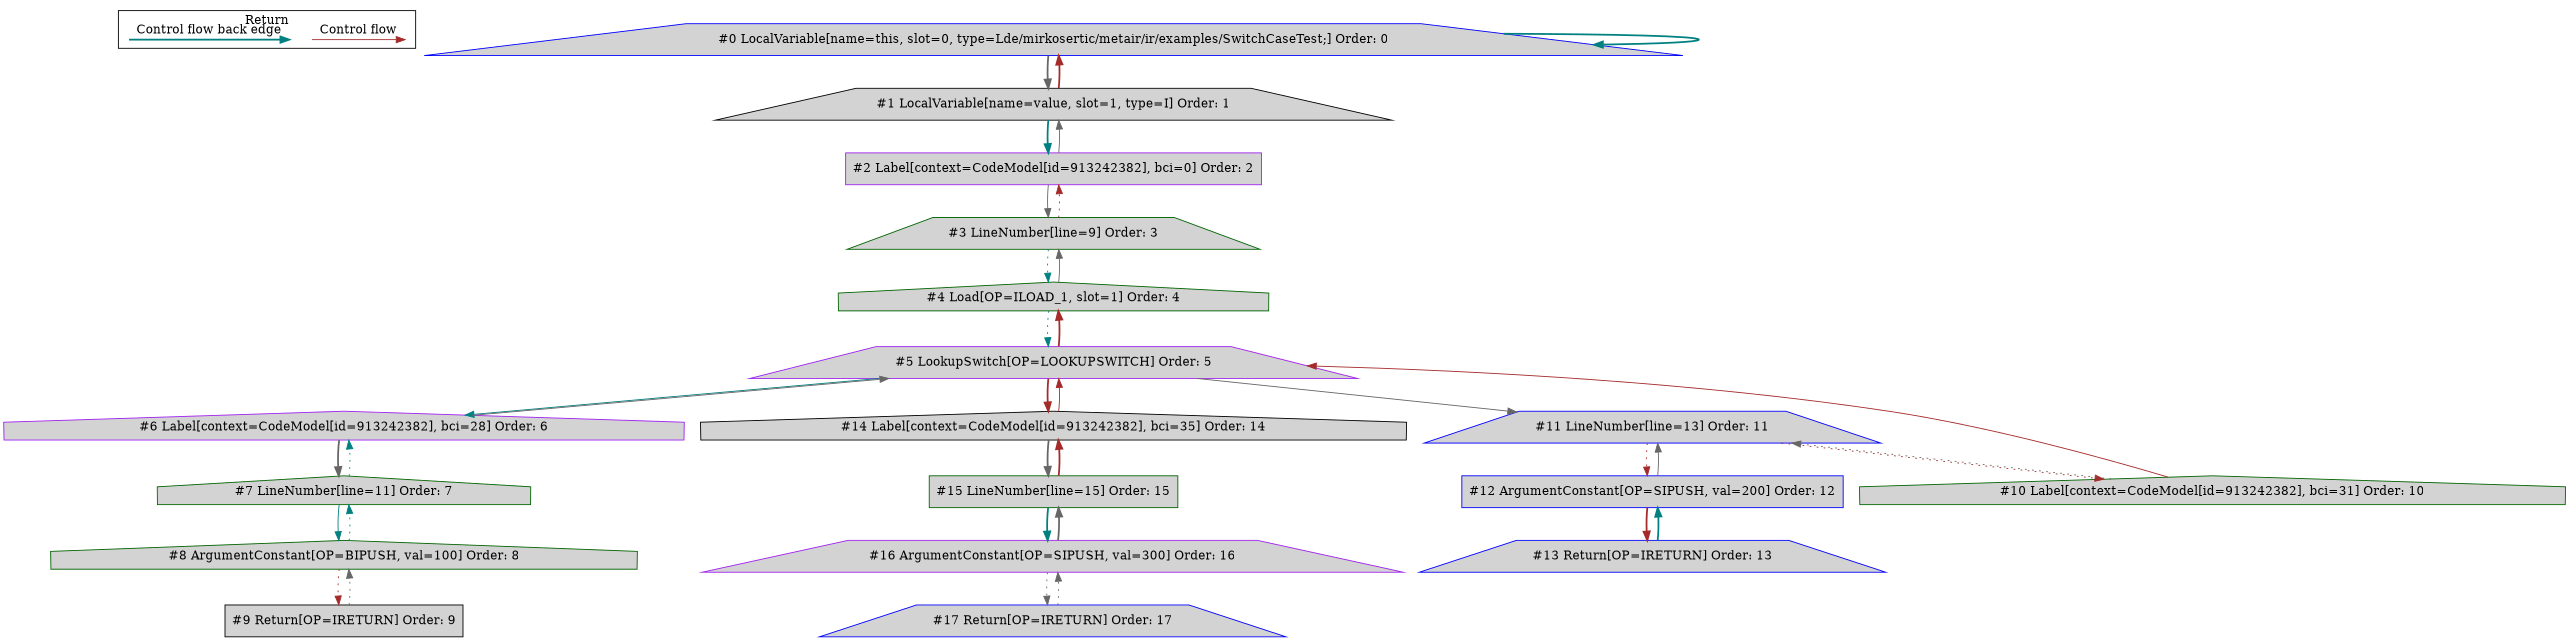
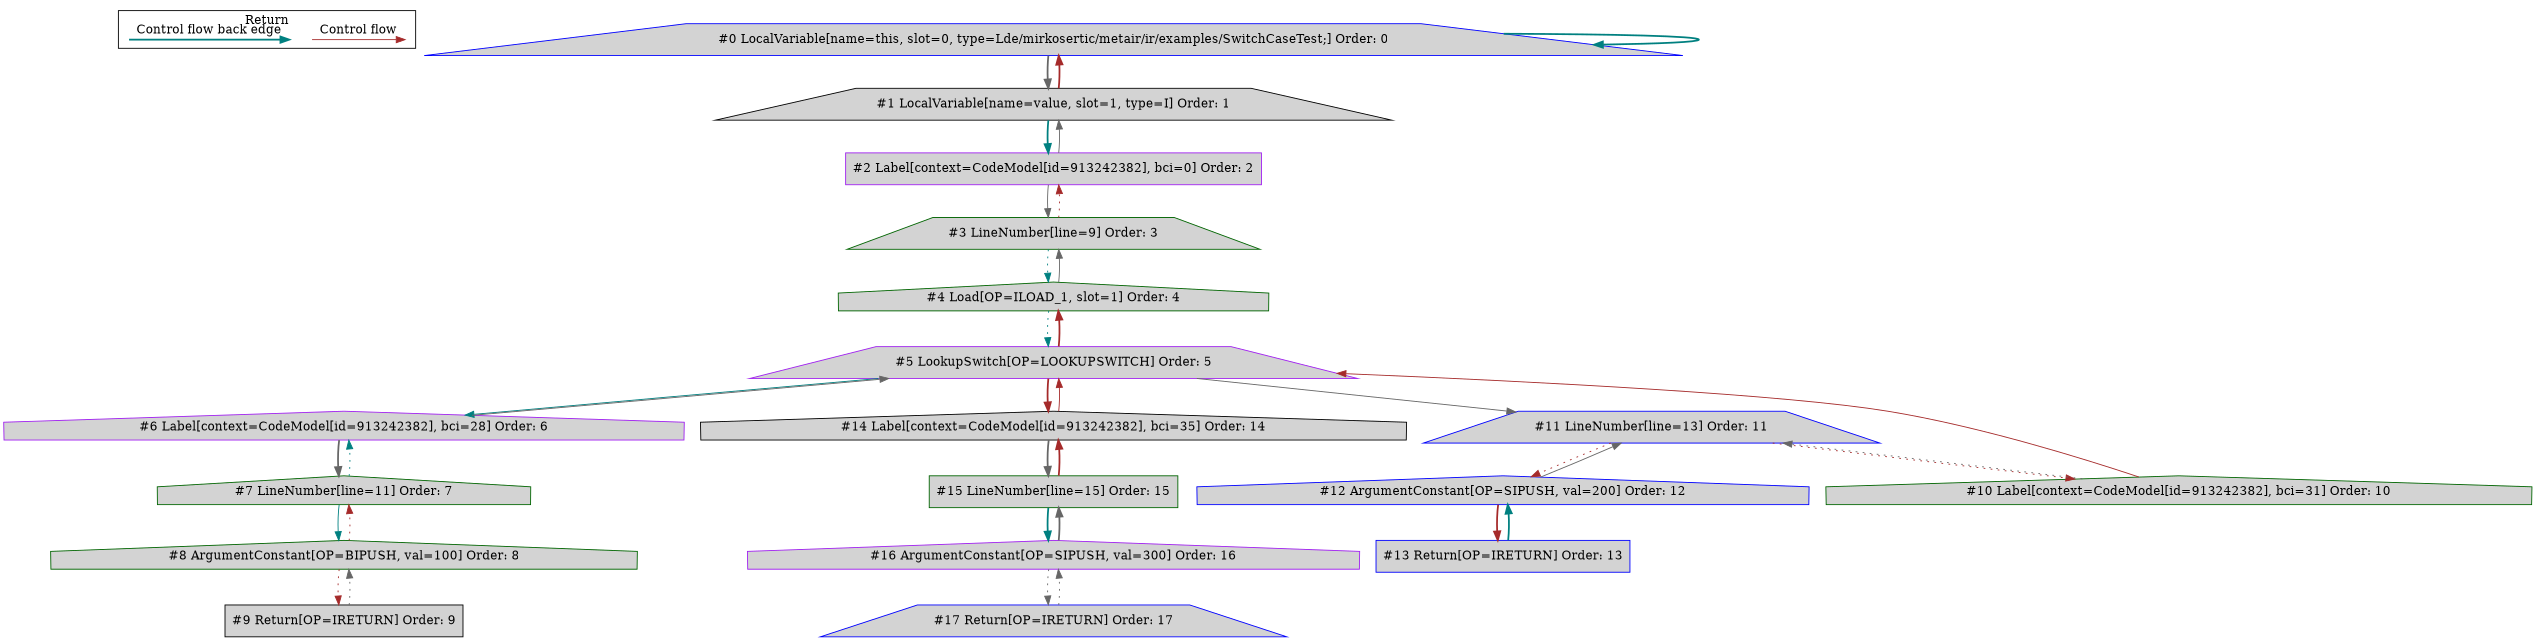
  digraph {
    ordering=in
    node [shape=trapezium style=filled color=darkgreen fillcolor=lightgrey]
    edge [color=gray40 style=bold]
    c0 [shape=point style=invis color="" fillcolor=""]
    c1 [shape=point style=invis color="" fillcolor=""]
    c2 [shape=point style=invis color="" fillcolor=""]
    c3 [shape=point style=invis color="" fillcolor=""]
    n5 [color=blue label="#0 LocalVariable[name=this, slot=0, type=Lde/mirkosertic/metair/ir/examples/SwitchCaseTest;] Order: 0"]
    n6 [color=black label="#1 LocalVariable[name=value, slot=1, type=I] Order: 1"]
    n7 [color=purple label="#2 Label[context=CodeModel[id=913242382], bci=0] Order: 2" shape=box]
    n8 [label="#3 LineNumber[line=9] Order: 3"]
    n9 [label="#4 Load[OP=ILOAD_1, slot=1] Order: 4" shape=house]
    n10 [color=purple label="#5 LookupSwitch[OP=LOOKUPSWITCH] Order: 5"]
    n11 [color=purple label="#6 Label[context=CodeModel[id=913242382], bci=28] Order: 6" shape=house]
    n12 [color=black label="#14 Label[context=CodeModel[id=913242382], bci=35] Order: 14" shape=house]
    n13 [color=blue label="#11 LineNumber[line=13] Order: 11"]
    n14 [label="#7 LineNumber[line=11] Order: 7" shape=house]
    n15 [label="#10 Label[context=CodeModel[id=913242382], bci=31] Order: 10" shape=house]
    n16 [label="#15 LineNumber[line=15] Order: 15" shape=box]
    n17 [label="#8 ArgumentConstant[OP=BIPUSH, val=100] Order: 8" shape=house]
    n18 [color=black label="#9 Return[OP=IRETURN] Order: 9" shape=box]
-   n19 [color=blue label="#12 ArgumentConstant[OP=SIPUSH, val=200] Order: 12" shape=box]
-   n20 [color=blue label="#13 Return[OP=IRETURN] Order: 13"]
-   n21 [color=purple label="#16 ArgumentConstant[OP=SIPUSH, val=300] Order: 16"]
+   n19 [color=blue label="#12 ArgumentConstant[OP=SIPUSH, val=200] Order: 12" shape=house]
+   n20 [color=blue label="#13 Return[OP=IRETURN] Order: 13" shape=box]
+   n21 [color=purple label="#16 ArgumentConstant[OP=SIPUSH, val=300] Order: 16" shape=house]
    n22 [color=blue label="#17 Return[OP=IRETURN] Order: 17"]
    subgraph cluster_1 {
      label=Return
      subgraph sub_2 {
        label=Legend
        rank=same
        c0
        c1
        c2
        c3
      }
    }
    c0 -> c1 [color=brown label="Control flow" style=solid]
    c2 -> c3 [color=teal label="Control flow back edge"]
    n5 -> n5 [color=teal]
    n5 -> n6
    n6 -> n5 [color=brown]
    n6 -> n7 [color=teal]
    n7 -> n6 [style=solid]
    n7 -> n8 [style=solid]
    n8 -> n7 [color=brown style=dotted]
    n8 -> n9 [color=teal style=dotted]
    n9 -> n8 [style=solid]
    n9 -> n10 [color=teal style=dotted]
    n10 -> n9 [color=brown]
    n10 -> n11 [color=teal style=solid]
    n10 -> n12 [color=brown]
    n10 -> n13 [style=solid]
    n11 -> n10 [style=solid]
    n11 -> n14
    n12 -> n10 [color=brown style=solid]
    n12 -> n16
    n13 -> n15 [color=brown style=dotted]
    n13 -> n19 [color=brown style=dotted]
    n14 -> n11 [color=teal style=dotted]
    n14 -> n17 [color=teal style=solid]
    n15 -> n10 [color=brown style=solid]
    n15 -> n13 [style=dotted]
    n16 -> n12 [color=brown]
    n16 -> n21 [color=teal]
-   n17 -> n14 [color=teal style=dotted]
+   n17 -> n14 [color=brown style=dotted]
    n17 -> n18 [color=brown style=dotted]
    n18 -> n17 [style=dotted]
    n19 -> n13 [style=solid]
    n19 -> n20 [color=brown]
    n20 -> n19 [color=teal]
    n21 -> n16
    n21 -> n22 [style=dotted]
    n22 -> n21 [style=dotted]
  }
